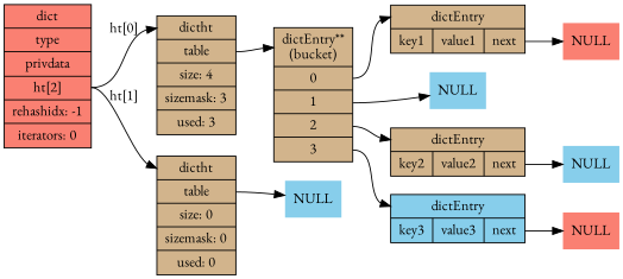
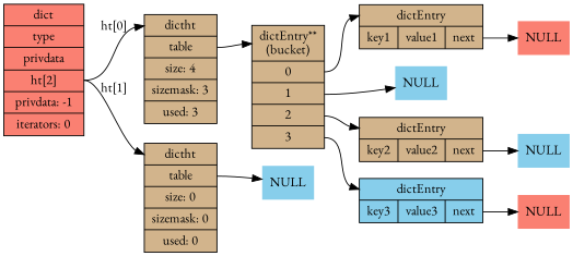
  digraph {
    rankdir=LR
    fontname="EB Garamond"
    node [fillcolor=tan shape=record style=filled fontname="EB Garamond"]
    edge [tailport=next fontname="EB Garamond"]
-   n1 [fillcolor=salmon label="dict | type | privdata |<ht> ht[2] | rehashidx: -1 | iterators: 0"]
+   n1 [fillcolor=salmon label="dict | type | privdata |<ht> ht[2] | privdata: -1 | iterators: 0"]
    n2 [label="<dictht>dictht |<table> table | size: 4 | sizemask: 3 | used: 3"]
    n3 [label="<dictht>dictht |<table> table | size: 0 | sizemask: 0 | used: 0"]
    n4 [label="<head>dictEntry**\n(bucket) |<table0> 0 |<table1> 1 |<table2> 2 |<table3> 3 "]
    n5 [label=NULL shape=plaintext fillcolor=skyblue]
    n6 [label="<head>dictEntry |{key1 | value1 |<next>next}"]
    n7 [label="<head>dictEntry |{key2 | value2 |<next>next}"]
    n8 [fillcolor=skyblue label="<head>dictEntry |{key3 | value3 |<next>next}"]
    n9 [label=NULL shape=plaintext fillcolor=skyblue]
    n10 [label=NULL shape=plaintext fillcolor=salmon]
    n11 [label=NULL shape=plaintext fillcolor=skyblue]
    n12 [label=NULL shape=plaintext fillcolor=salmon]
    n1 -> n2 [headport=dictht label="ht[0]" tailport=ht]
    n1 -> n3 [headport=dictht label="ht[1]" tailport=ht]
    n2 -> n4 [headport=head tailport=table]
    n3 -> n5 [tailport=table]
    n4 -> n6 [headport=head tailport=table0]
    n4 -> n7 [headport=head tailport=table2]
    n4 -> n8 [headport=head tailport=table3]
    n4 -> n9 [tailport=table1]
    n6 -> n10
    n7 -> n11
    n8 -> n12
  }
